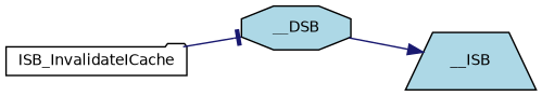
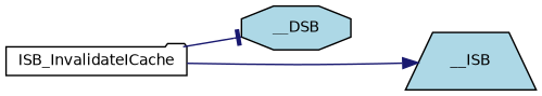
  digraph {
    rankdir=LR
    node [color=black fillcolor=lightblue fontname=Helvetica fontsize=10 style=filled]
    edge [color=midnightblue fontname=Helvetica fontsize=10 labelfontname=Helvetica labelfontsize=10 style=solid]
    n1 [fillcolor=white fontcolor=black height=0.2 label=ISB_InvalidateICache shape=folder width=0.4]
    n2 [height=0.2 label=__DSB shape=octagon width=0.4]
    n3 [height=0.2 label=__ISB shape=trapezium width=0.4]
    n1 -> n2 [arrowhead=tee]
-   n2 -> n3 [arrowhead=normal]
+   n1 -> n3 [arrowhead=normal]
  }
